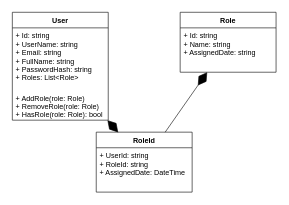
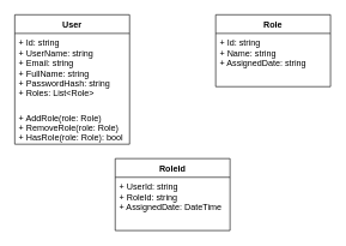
  <mxCell id="0" />
  <mxCell id="1" parent="0" />
  <mxCell id="2" value="User" style="swimlane;fontStyle=1;align=center;verticalAlign=top;childLayout=stackLayout;horizontal=1;startSize=26;horizontalStack=0;resizeParent=1;resizeParentMax=0;resizeLast=0;collapsible=1;marginBottom=0;" vertex="1" parent="1"><mxGeometry x="20" y="20" width="160" height="180" as="geometry" /></mxCell>
  <mxCell id="3" value="+ Id: string&#10;+ UserName: string&#10;+ Email: string&#10;+ FullName: string&#10;+ PasswordHash: string&#10;+ Roles: List&lt;Role&gt;" style="text;strokeColor=none;fillColor=none;align=left;verticalAlign=top;spacingLeft=4;spacingRight=4;overflow=hidden;rotatable=0;points=[[0,0.5],[1,0.5]];portConstraint=eastwest;" vertex="1" parent="2"><mxGeometry y="26" width="160" height="104" as="geometry" /></mxCell>
  <mxCell id="4" value="+ AddRole(role: Role)&#10;+ RemoveRole(role: Role)&#10;+ HasRole(role: Role): bool" style="text;strokeColor=none;fillColor=none;align=left;verticalAlign=top;spacingLeft=4;spacingRight=4;overflow=hidden;rotatable=0;points=[[0,0.5],[1,0.5]];portConstraint=eastwest;" vertex="1" parent="2"><mxGeometry y="130" width="160" height="50" as="geometry" /></mxCell>
  <mxCell id="5" value="Role" style="swimlane;fontStyle=1;align=center;verticalAlign=top;childLayout=stackLayout;horizontal=1;startSize=26;horizontalStack=0;resizeParent=1;resizeParentMax=0;resizeLast=0;collapsible=1;marginBottom=0;" vertex="1" parent="1"><mxGeometry x="300" y="20" width="160" height="100" as="geometry" /></mxCell>
  <mxCell id="6" value="+ Id: string&#10;+ Name: string&#10;+ AssignedDate: string" style="text;strokeColor=none;fillColor=none;align=left;verticalAlign=top;spacingLeft=4;spacingRight=4;overflow=hidden;rotatable=0;points=[[0,0.5],[1,0.5]];portConstraint=eastwest;" vertex="1" parent="5"><mxGeometry y="26" width="160" height="74" as="geometry" /></mxCell>
  <mxCell id="7" value="RoleId" style="swimlane;fontStyle=1;align=center;verticalAlign=top;childLayout=stackLayout;horizontal=1;startSize=26;horizontalStack=0;resizeParent=1;resizeParentMax=0;resizeLast=0;collapsible=1;marginBottom=0;" vertex="1" parent="1"><mxGeometry x="160" y="220" width="160" height="100" as="geometry" /></mxCell>
  <mxCell id="8" value="+ UserId: string&#10;+ RoleId: string&#10;+ AssignedDate: DateTime" style="text;strokeColor=none;fillColor=none;align=left;verticalAlign=top;spacingLeft=4;spacingRight=4;overflow=hidden;rotatable=0;points=[[0,0.5],[1,0.5]];portConstraint=eastwest;" vertex="1" parent="7"><mxGeometry y="26" width="160" height="74" as="geometry" /></mxCell>
- <mxCell id="9" value="" style="endArrow=diamondThin;endFill=1;endSize=24;html=1;rounded=0;" edge="1" parent="1" source="7" target="2"><mxGeometry width="160" relative="1" as="geometry" /></mxCell>
- <mxCell id="10" value="" style="endArrow=diamondThin;endFill=1;endSize=24;html=1;rounded=0;" edge="1" parent="1" source="7" target="5"><mxGeometry width="160" relative="1" as="geometry" /></mxCell>
